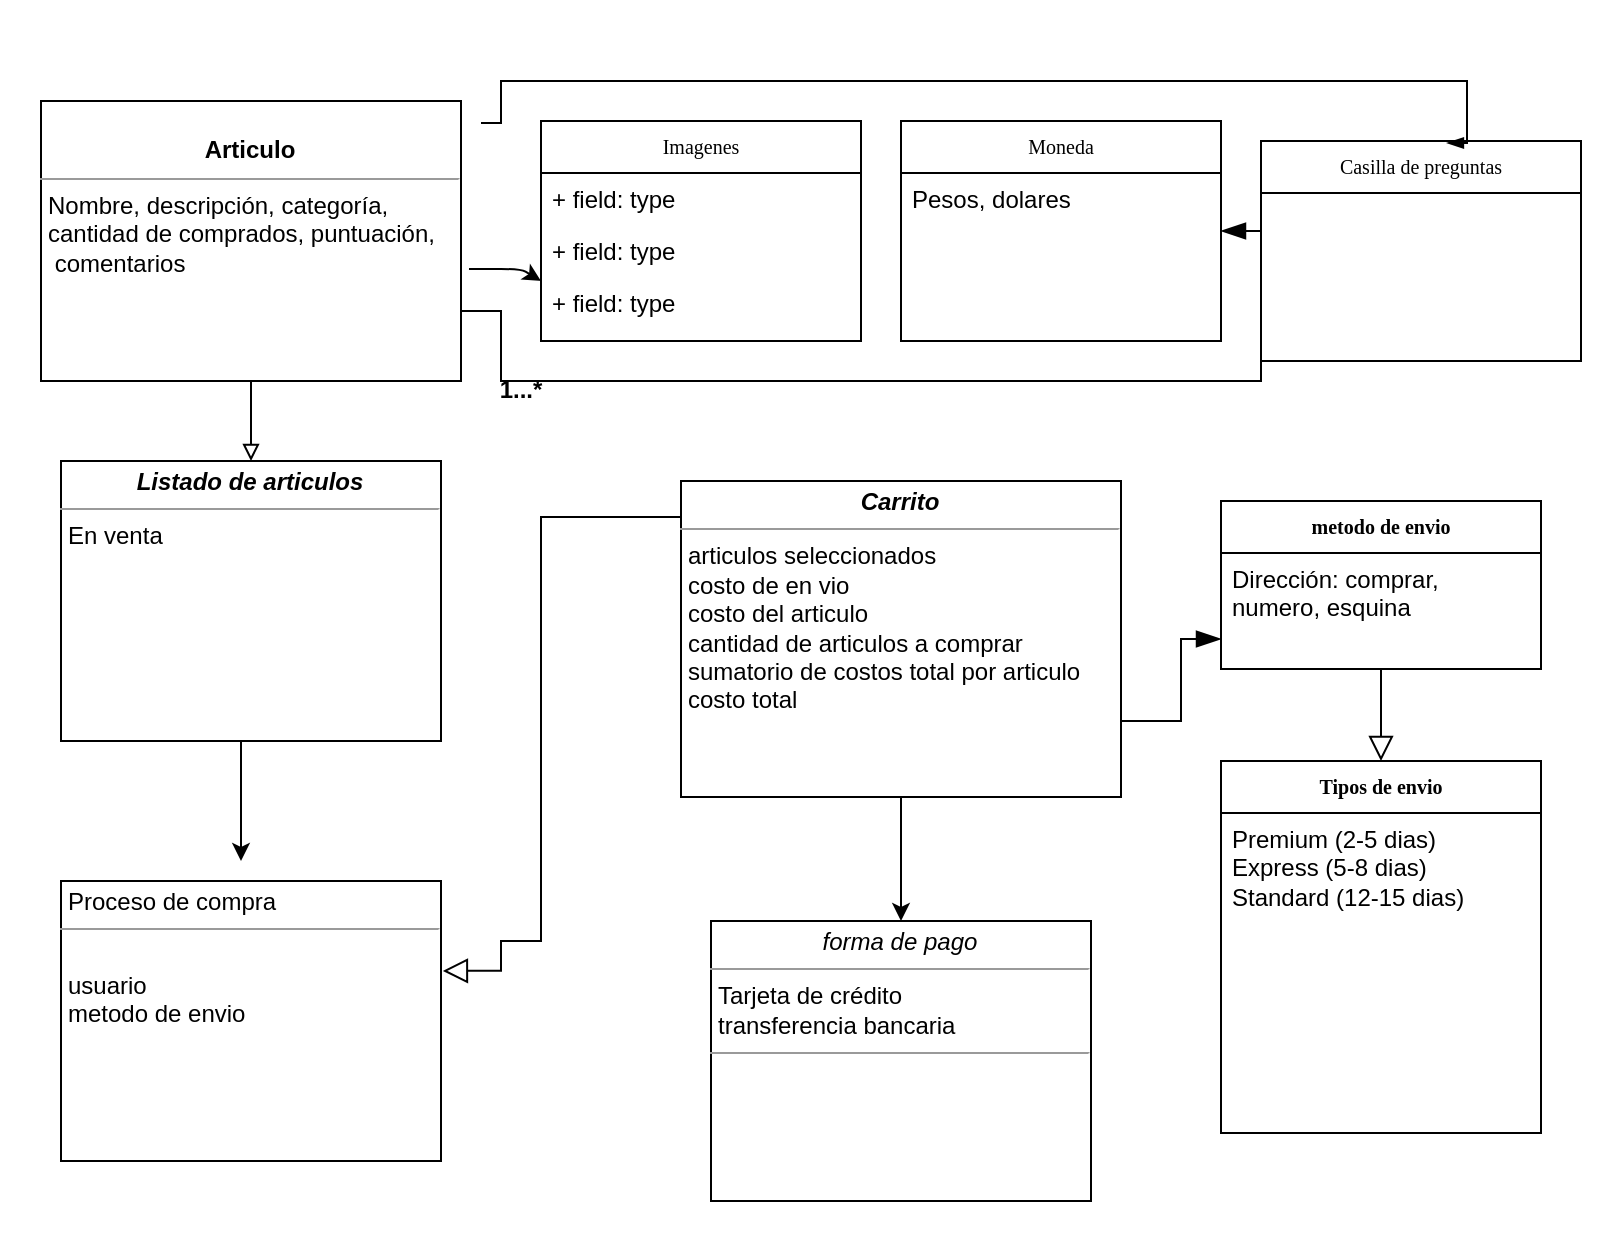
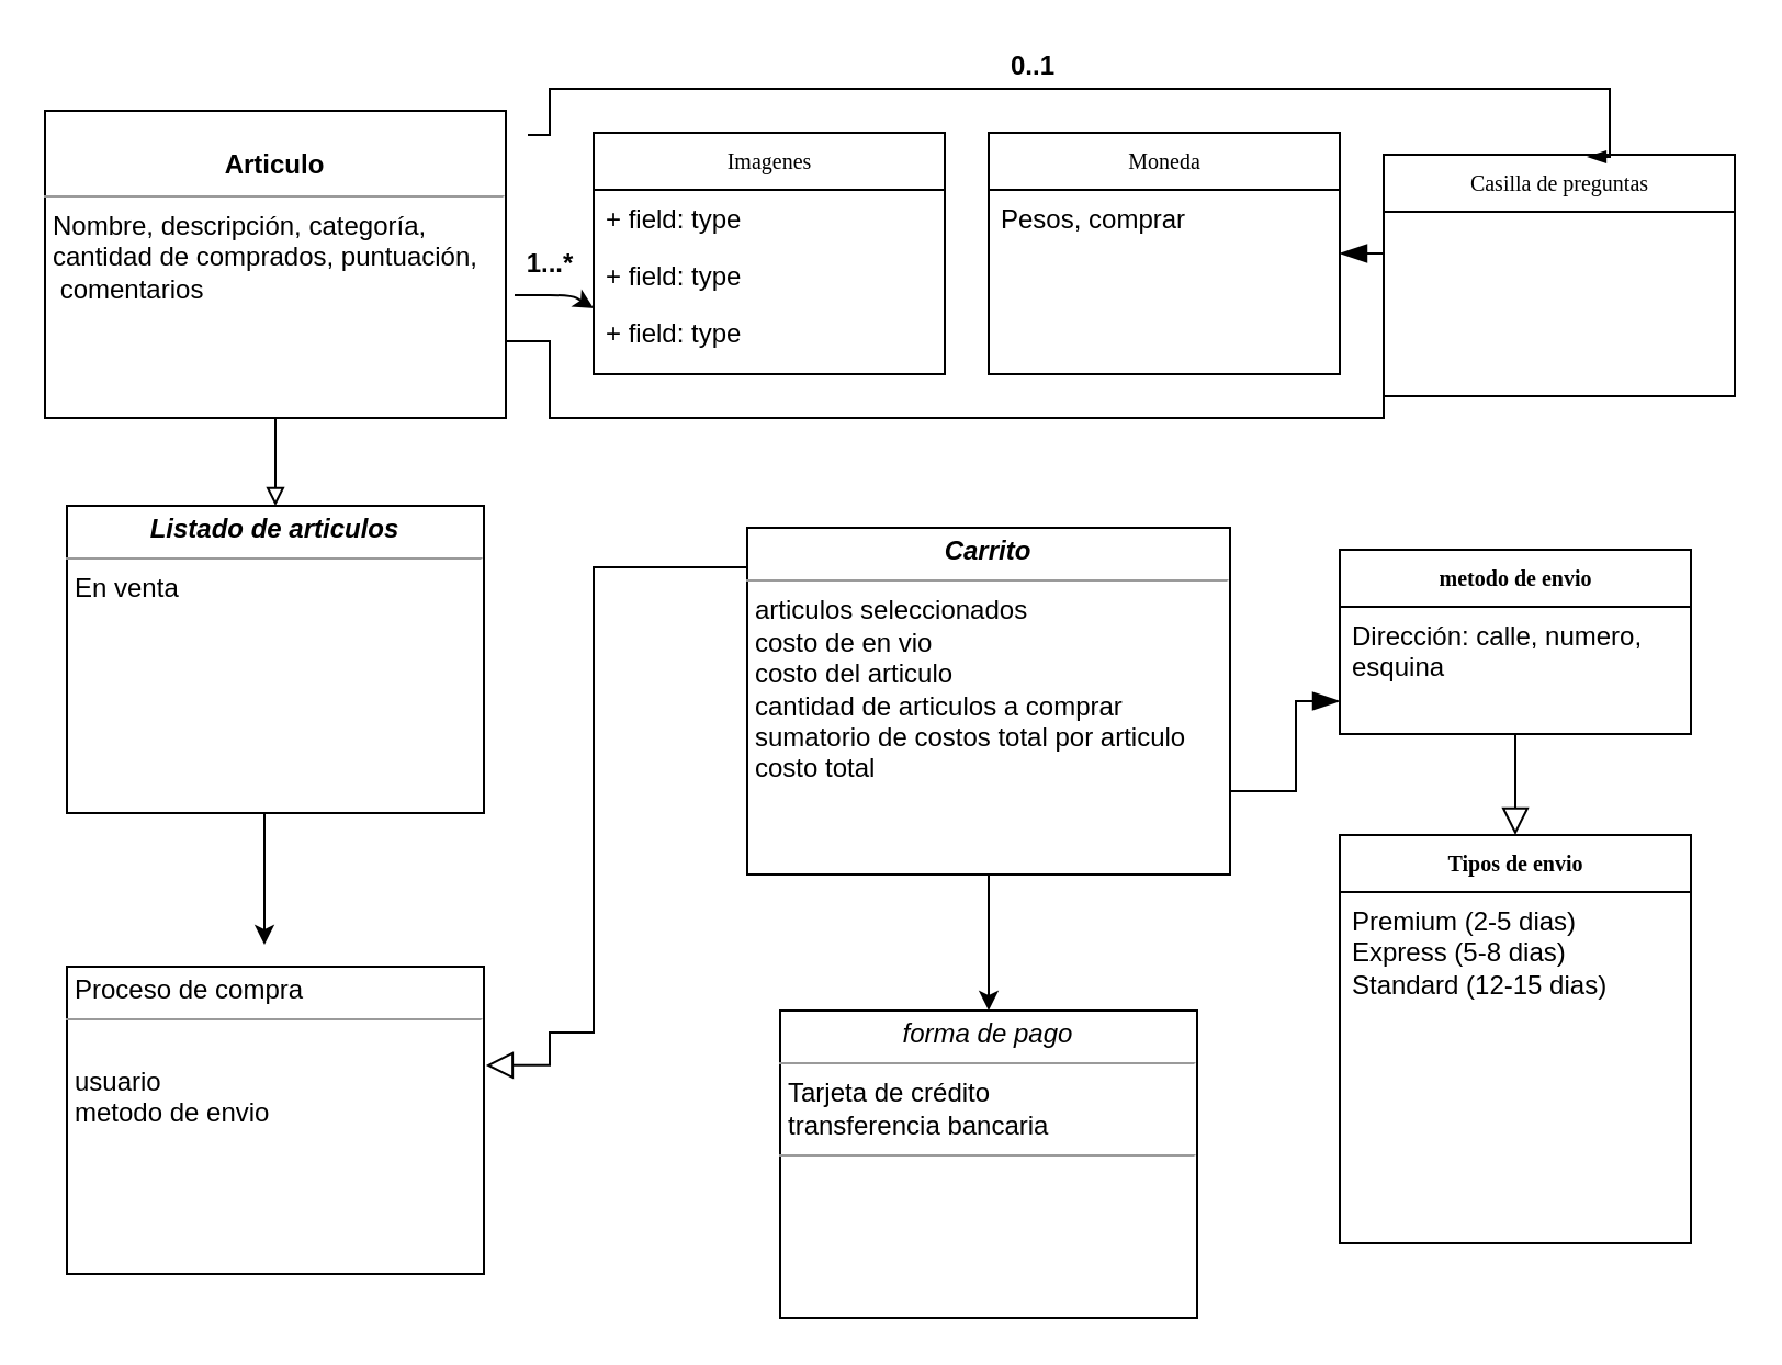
  <mxCell id="0" />
  <mxCell id="1" parent="0" />
  <mxCell id="2" style="edgeStyle=orthogonalEdgeStyle;rounded=0;orthogonalLoop=1;jettySize=auto;html=1;entryX=0.581;entryY=0.009;entryDx=0;entryDy=0;entryPerimeter=0;endArrow=blockThin;endFill=1;" parent="1" target="24" edge="1"><mxGeometry relative="1" as="geometry"><mxPoint x="240" y="61" as="sourcePoint" /><Array as="points"><mxPoint x="250" y="61" /><mxPoint x="250" y="40" /><mxPoint x="733" y="40" /></Array></mxGeometry></mxCell>
  <mxCell id="3" value="&lt;b&gt;Tipos de envio&lt;/b&gt;" style="swimlane;html=1;fontStyle=0;childLayout=stackLayout;horizontal=1;startSize=26;fillColor=none;horizontalStack=0;resizeParent=1;resizeLast=0;collapsible=1;marginBottom=0;swimlaneFillColor=#ffffff;rounded=0;shadow=0;comic=0;labelBackgroundColor=none;strokeWidth=1;fontFamily=Verdana;fontSize=10;align=center;" parent="1" vertex="1"><mxGeometry x="610" y="380" width="160" height="186" as="geometry" /></mxCell>
  <mxCell id="4" value="Premium (2-5 dias)&lt;br&gt;Express (5-8 dias)&lt;br&gt;Standard (12-15 dias)" style="text;html=1;strokeColor=none;fillColor=none;align=left;verticalAlign=top;spacingLeft=4;spacingRight=4;whiteSpace=wrap;overflow=hidden;rotatable=0;points=[[0,0.5],[1,0.5]];portConstraint=eastwest;" parent="3" vertex="1"><mxGeometry y="26" width="160" height="54" as="geometry" /></mxCell>
  <mxCell id="5" value="Imagenes" style="swimlane;html=1;fontStyle=0;childLayout=stackLayout;horizontal=1;startSize=26;fillColor=none;horizontalStack=0;resizeParent=1;resizeLast=0;collapsible=1;marginBottom=0;swimlaneFillColor=#ffffff;rounded=0;shadow=0;comic=0;labelBackgroundColor=none;strokeWidth=1;fontFamily=Verdana;fontSize=10;align=center;" parent="1" vertex="1"><mxGeometry x="270" y="60" width="160" height="110" as="geometry" /></mxCell>
  <mxCell id="6" value="+ field: type" style="text;html=1;strokeColor=none;fillColor=none;align=left;verticalAlign=top;spacingLeft=4;spacingRight=4;whiteSpace=wrap;overflow=hidden;rotatable=0;points=[[0,0.5],[1,0.5]];portConstraint=eastwest;" parent="5" vertex="1"><mxGeometry y="26" width="160" height="26" as="geometry" /></mxCell>
  <mxCell id="7" value="+ field: type" style="text;html=1;strokeColor=none;fillColor=none;align=left;verticalAlign=top;spacingLeft=4;spacingRight=4;whiteSpace=wrap;overflow=hidden;rotatable=0;points=[[0,0.5],[1,0.5]];portConstraint=eastwest;" parent="5" vertex="1"><mxGeometry y="52" width="160" height="26" as="geometry" /></mxCell>
  <mxCell id="8" value="+ field: type" style="text;html=1;strokeColor=none;fillColor=none;align=left;verticalAlign=top;spacingLeft=4;spacingRight=4;whiteSpace=wrap;overflow=hidden;rotatable=0;points=[[0,0.5],[1,0.5]];portConstraint=eastwest;" parent="5" vertex="1"><mxGeometry y="78" width="160" height="26" as="geometry" /></mxCell>
  <mxCell id="9" value="" style="endArrow=classic;html=1;exitX=1.019;exitY=0.6;exitDx=0;exitDy=0;exitPerimeter=0;" parent="5" source="19" edge="1"><mxGeometry width="50" height="50" relative="1" as="geometry"><mxPoint x="-40" y="140" as="sourcePoint" /><mxPoint y="80" as="targetPoint" /><Array as="points"><mxPoint x="-10" y="74" /></Array></mxGeometry></mxCell>
  <mxCell id="10" value="Moneda" style="swimlane;html=1;fontStyle=0;childLayout=stackLayout;horizontal=1;startSize=26;fillColor=none;horizontalStack=0;resizeParent=1;resizeLast=0;collapsible=1;marginBottom=0;swimlaneFillColor=#ffffff;rounded=0;shadow=0;comic=0;labelBackgroundColor=none;strokeWidth=1;fontFamily=Verdana;fontSize=10;align=center;" parent="1" vertex="1"><mxGeometry x="450" y="60" width="160" height="110" as="geometry" /></mxCell>
- <mxCell id="11" value="Pesos, dolares" style="text;html=1;strokeColor=none;fillColor=none;align=left;verticalAlign=top;spacingLeft=4;spacingRight=4;whiteSpace=wrap;overflow=hidden;rotatable=0;points=[[0,0.5],[1,0.5]];portConstraint=eastwest;" parent="10" vertex="1"><mxGeometry y="26" width="160" height="26" as="geometry" /></mxCell>
+ <mxCell id="11" value="Pesos, comprar" style="text;html=1;strokeColor=none;fillColor=none;align=left;verticalAlign=top;spacingLeft=4;spacingRight=4;whiteSpace=wrap;overflow=hidden;rotatable=0;points=[[0,0.5],[1,0.5]];portConstraint=eastwest;" parent="10" vertex="1"><mxGeometry y="26" width="160" height="26" as="geometry" /></mxCell>
  <mxCell id="12" style="edgeStyle=orthogonalEdgeStyle;rounded=0;html=1;labelBackgroundColor=none;startFill=0;endArrow=block;endFill=0;endSize=10;fontFamily=Verdana;fontSize=10;" parent="1" source="13" target="3" edge="1"><mxGeometry relative="1" as="geometry"><Array as="points" /></mxGeometry></mxCell>
  <mxCell id="13" value="&lt;b&gt;metodo de envio&lt;/b&gt;" style="swimlane;html=1;fontStyle=0;childLayout=stackLayout;horizontal=1;startSize=26;fillColor=none;horizontalStack=0;resizeParent=1;resizeLast=0;collapsible=1;marginBottom=0;swimlaneFillColor=#ffffff;rounded=0;shadow=0;comic=0;labelBackgroundColor=none;strokeWidth=1;fontFamily=Verdana;fontSize=10;align=center;" parent="1" vertex="1"><mxGeometry x="610" y="250" width="160" height="84" as="geometry" /></mxCell>
- <mxCell id="14" value="Dirección: comprar, numero, esquina" style="text;html=1;strokeColor=none;fillColor=none;align=left;verticalAlign=top;spacingLeft=4;spacingRight=4;whiteSpace=wrap;overflow=hidden;rotatable=0;points=[[0,0.5],[1,0.5]];portConstraint=eastwest;" parent="13" vertex="1"><mxGeometry y="26" width="160" height="44" as="geometry" /></mxCell>
+ <mxCell id="14" value="Dirección: calle, numero, esquina" style="text;html=1;strokeColor=none;fillColor=none;align=left;verticalAlign=top;spacingLeft=4;spacingRight=4;whiteSpace=wrap;overflow=hidden;rotatable=0;points=[[0,0.5],[1,0.5]];portConstraint=eastwest;" parent="13" vertex="1"><mxGeometry y="26" width="160" height="44" as="geometry" /></mxCell>
  <mxCell id="15" value="&lt;p style=&quot;margin: 0px ; margin-top: 4px ; text-align: center&quot;&gt;&lt;i&gt;forma de pago&lt;/i&gt;&lt;/p&gt;&lt;hr size=&quot;1&quot;&gt;&lt;p style=&quot;margin: 0px ; margin-left: 4px&quot;&gt;Tarjeta de crédito&lt;/p&gt;&lt;p style=&quot;margin: 0px ; margin-left: 4px&quot;&gt;transferencia bancaria&lt;/p&gt;&lt;hr size=&quot;1&quot;&gt;&lt;p style=&quot;margin: 0px ; margin-left: 4px&quot;&gt;&lt;br&gt;&lt;/p&gt;" style="verticalAlign=top;align=left;overflow=fill;fontSize=12;fontFamily=Helvetica;html=1;rounded=0;shadow=0;comic=0;labelBackgroundColor=none;strokeWidth=1" parent="1" vertex="1"><mxGeometry x="355" y="460" width="190" height="140" as="geometry" /></mxCell>
  <mxCell id="16" value="&lt;p style=&quot;margin: 0px ; margin-top: 4px ; text-align: center&quot;&gt;&lt;i&gt;&lt;b&gt;Carrito&lt;/b&gt;&lt;/i&gt;&lt;/p&gt;&lt;hr size=&quot;1&quot;&gt;&lt;p style=&quot;margin: 0px ; margin-left: 4px&quot;&gt;articulos seleccionados&lt;/p&gt;&lt;p style=&quot;margin: 0px ; margin-left: 4px&quot;&gt;costo de en vio&lt;/p&gt;&lt;p style=&quot;margin: 0px ; margin-left: 4px&quot;&gt;costo del articulo&lt;/p&gt;&lt;p style=&quot;margin: 0px ; margin-left: 4px&quot;&gt;cantidad de articulos a comprar&lt;/p&gt;&lt;p style=&quot;margin: 0px ; margin-left: 4px&quot;&gt;sumatorio de costos total por articulo&lt;/p&gt;&lt;p style=&quot;margin: 0px ; margin-left: 4px&quot;&gt;costo total&lt;/p&gt;&lt;p style=&quot;margin: 0px ; margin-left: 4px&quot;&gt;&lt;br&gt;&lt;/p&gt;&lt;p style=&quot;margin: 0px ; margin-left: 4px&quot;&gt;&lt;br&gt;&lt;/p&gt;" style="verticalAlign=top;align=left;overflow=fill;fontSize=12;fontFamily=Helvetica;html=1;rounded=0;shadow=0;comic=0;labelBackgroundColor=none;strokeWidth=1" parent="1" vertex="1"><mxGeometry x="340" y="240" width="220" height="158" as="geometry" /></mxCell>
  <mxCell id="17" style="edgeStyle=orthogonalEdgeStyle;rounded=0;html=1;exitX=1;exitY=0.75;labelBackgroundColor=none;startFill=0;endArrow=blockThin;endFill=1;endSize=10;fontFamily=Verdana;fontSize=10;" parent="1" source="19" target="10" edge="1"><mxGeometry relative="1" as="geometry"><Array as="points"><mxPoint x="250" y="155" /><mxPoint x="250" y="190" /><mxPoint x="630" y="190" /><mxPoint x="630" y="115" /></Array></mxGeometry></mxCell>
  <mxCell id="18" value="" style="edgeStyle=orthogonalEdgeStyle;rounded=0;orthogonalLoop=1;jettySize=auto;html=1;endArrow=block;endFill=0;" parent="1" source="19" target="20" edge="1"><mxGeometry relative="1" as="geometry" /></mxCell>
  <mxCell id="19" value="&lt;p style=&quot;margin: 0px ; margin-top: 4px ; text-align: center&quot;&gt;&lt;br&gt;&lt;b&gt;Articulo&lt;/b&gt;&lt;/p&gt;&lt;hr size=&quot;1&quot;&gt;&lt;p style=&quot;margin: 0px ; margin-left: 4px&quot;&gt;Nombre, descripción, categoría,&lt;/p&gt;&lt;p style=&quot;margin: 0px ; margin-left: 4px&quot;&gt;cantidad de comprados, puntuación,&lt;/p&gt;&lt;p style=&quot;margin: 0px ; margin-left: 4px&quot;&gt;&amp;nbsp;comentarios&lt;/p&gt;&lt;p style=&quot;margin: 0px ; margin-left: 4px&quot;&gt;&lt;br&gt;&lt;/p&gt;" style="verticalAlign=top;align=left;overflow=fill;fontSize=12;fontFamily=Helvetica;html=1;rounded=0;shadow=0;comic=0;labelBackgroundColor=none;strokeWidth=1" parent="1" vertex="1"><mxGeometry x="20" y="50" width="210" height="140" as="geometry" /></mxCell>
  <mxCell id="20" value="&lt;p style=&quot;margin: 0px ; margin-top: 4px ; text-align: center&quot;&gt;&lt;i&gt;&lt;b&gt;Listado de articulos&lt;/b&gt;&lt;/i&gt;&lt;/p&gt;&lt;hr size=&quot;1&quot;&gt;&lt;p style=&quot;margin: 0px ; margin-left: 4px&quot;&gt;En venta&amp;nbsp;&lt;/p&gt;&lt;p style=&quot;margin: 0px ; margin-left: 4px&quot;&gt;&lt;br&gt;&lt;/p&gt;&lt;p style=&quot;margin: 0px ; margin-left: 4px&quot;&gt;&lt;br&gt;&lt;/p&gt;&lt;p style=&quot;margin: 0px ; margin-left: 4px&quot;&gt;&lt;br&gt;&lt;/p&gt;" style="verticalAlign=top;align=left;overflow=fill;fontSize=12;fontFamily=Helvetica;html=1;rounded=0;shadow=0;comic=0;labelBackgroundColor=none;strokeWidth=1" parent="1" vertex="1"><mxGeometry x="30" y="230" width="190" height="140" as="geometry" /></mxCell>
  <mxCell id="21" style="edgeStyle=orthogonalEdgeStyle;rounded=0;html=1;labelBackgroundColor=none;startFill=0;endArrow=block;endFill=0;endSize=10;fontFamily=Verdana;fontSize=10;entryX=1.005;entryY=0.321;entryDx=0;entryDy=0;exitX=0;exitY=0.114;exitDx=0;exitDy=0;exitPerimeter=0;entryPerimeter=0;" parent="1" source="16" target="23" edge="1"><mxGeometry relative="1" as="geometry"><Array as="points"><mxPoint x="270" y="258" /><mxPoint x="270" y="470" /><mxPoint x="250" y="470" /><mxPoint x="250" y="485" /></Array></mxGeometry></mxCell>
  <mxCell id="22" style="edgeStyle=orthogonalEdgeStyle;rounded=0;html=1;labelBackgroundColor=none;startFill=0;endArrow=blockThin;endFill=1;endSize=10;fontFamily=Verdana;fontSize=10;" parent="1" source="16" edge="1"><mxGeometry relative="1" as="geometry"><Array as="points"><mxPoint x="590" y="360" /><mxPoint x="590" y="319" /></Array><mxPoint x="540" y="580" as="sourcePoint" /><mxPoint x="610" y="319" as="targetPoint" /></mxGeometry></mxCell>
  <mxCell id="23" value="&lt;p style=&quot;margin: 0px ; margin-top: 4px ; text-align: center&quot;&gt;&lt;/p&gt;&lt;p style=&quot;margin: 0px ; margin-left: 4px&quot;&gt;Proceso de compra&lt;/p&gt;&lt;hr size=&quot;1&quot;&gt;&lt;p style=&quot;margin: 0px ; margin-left: 4px&quot;&gt;&lt;br&gt;&lt;/p&gt;&lt;p style=&quot;margin: 0px ; margin-left: 4px&quot;&gt;usuario&lt;/p&gt;&lt;p style=&quot;margin: 0px ; margin-left: 4px&quot;&gt;metodo de envio&amp;nbsp;&lt;/p&gt;&lt;p style=&quot;margin: 0px ; margin-left: 4px&quot;&gt;&lt;br&gt;&lt;/p&gt;" style="verticalAlign=top;align=left;overflow=fill;fontSize=12;fontFamily=Helvetica;html=1;rounded=0;shadow=0;comic=0;labelBackgroundColor=none;strokeWidth=1" parent="1" vertex="1"><mxGeometry x="30" y="440" width="190" height="140" as="geometry" /></mxCell>
  <mxCell id="24" value="Casilla de preguntas" style="swimlane;html=1;fontStyle=0;childLayout=stackLayout;horizontal=1;startSize=26;fillColor=none;horizontalStack=0;resizeParent=1;resizeLast=0;collapsible=1;marginBottom=0;swimlaneFillColor=#ffffff;rounded=0;shadow=0;comic=0;labelBackgroundColor=none;strokeWidth=1;fontFamily=Verdana;fontSize=10;align=center;" parent="1" vertex="1"><mxGeometry x="630" y="70" width="160" height="110" as="geometry" /></mxCell>
  <mxCell id="25" value="" style="endArrow=classic;html=1;" parent="1" edge="1"><mxGeometry width="50" height="50" relative="1" as="geometry"><mxPoint x="120" y="370" as="sourcePoint" /><mxPoint x="120" y="430" as="targetPoint" /></mxGeometry></mxCell>
- <mxCell id="26" value="&lt;b&gt;1...*&lt;/b&gt;" style="text;html=1;resizable=0;autosize=1;align=center;verticalAlign=middle;points=[];fillColor=none;strokeColor=none;rounded=0;" parent="1" vertex="1"><mxGeometry x="240" y="185" width="40" height="20" as="geometry" /></mxCell>
+ <mxCell id="26" value="&lt;b&gt;1...*&lt;/b&gt;" style="text;html=1;resizable=0;autosize=1;align=center;verticalAlign=middle;points=[];fillColor=none;strokeColor=none;rounded=0;" parent="1" vertex="1"><mxGeometry x="230" y="110" width="40" height="20" as="geometry" /></mxCell>
+ <mxCell id="27" value="&lt;b&gt;0..1&lt;/b&gt;" style="text;html=1;resizable=0;autosize=1;align=center;verticalAlign=middle;points=[];fillColor=none;strokeColor=none;rounded=0;" parent="1" vertex="1"><mxGeometry x="450" y="20" width="40" height="20" as="geometry" /></mxCell>
  <mxCell id="28" value="" style="endArrow=classic;html=1;exitX=0.5;exitY=1;exitDx=0;exitDy=0;entryX=0.5;entryY=0;entryDx=0;entryDy=0;" parent="1" source="16" target="15" edge="1"><mxGeometry width="50" height="50" relative="1" as="geometry"><mxPoint x="370" y="590" as="sourcePoint" /><mxPoint x="420" y="540" as="targetPoint" /></mxGeometry></mxCell>
